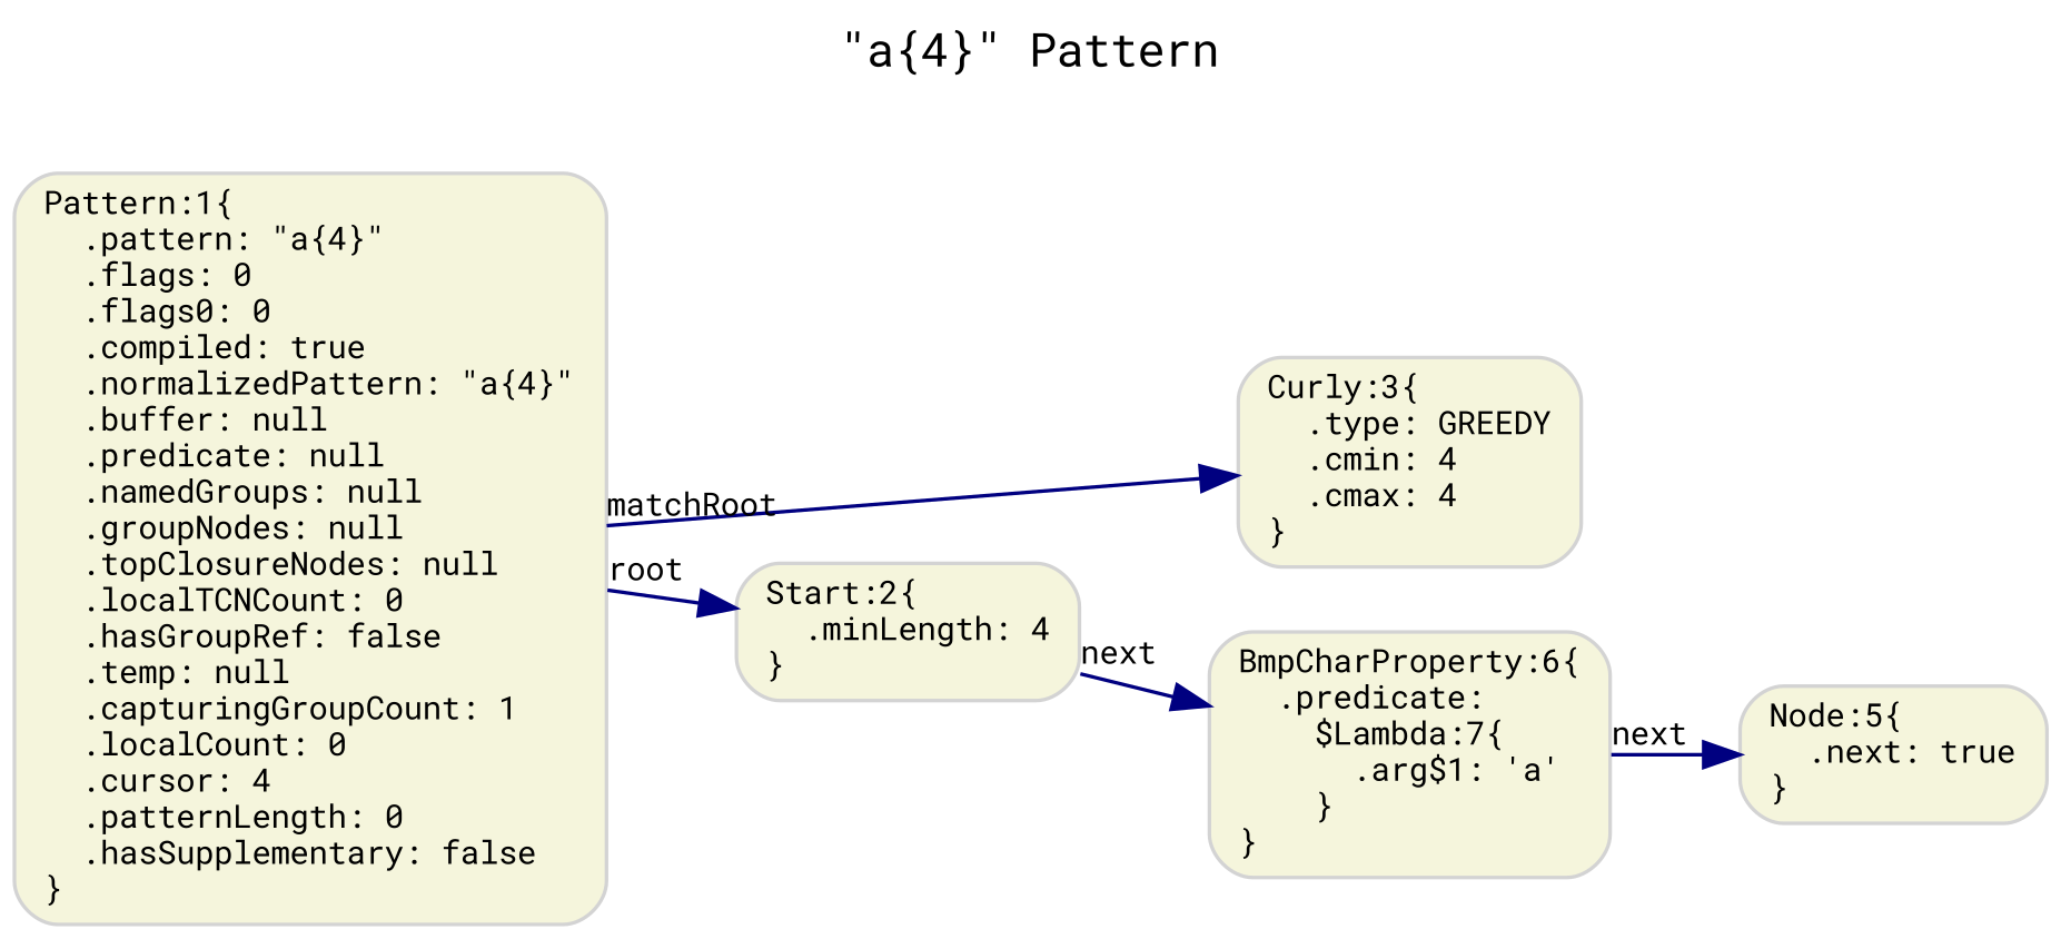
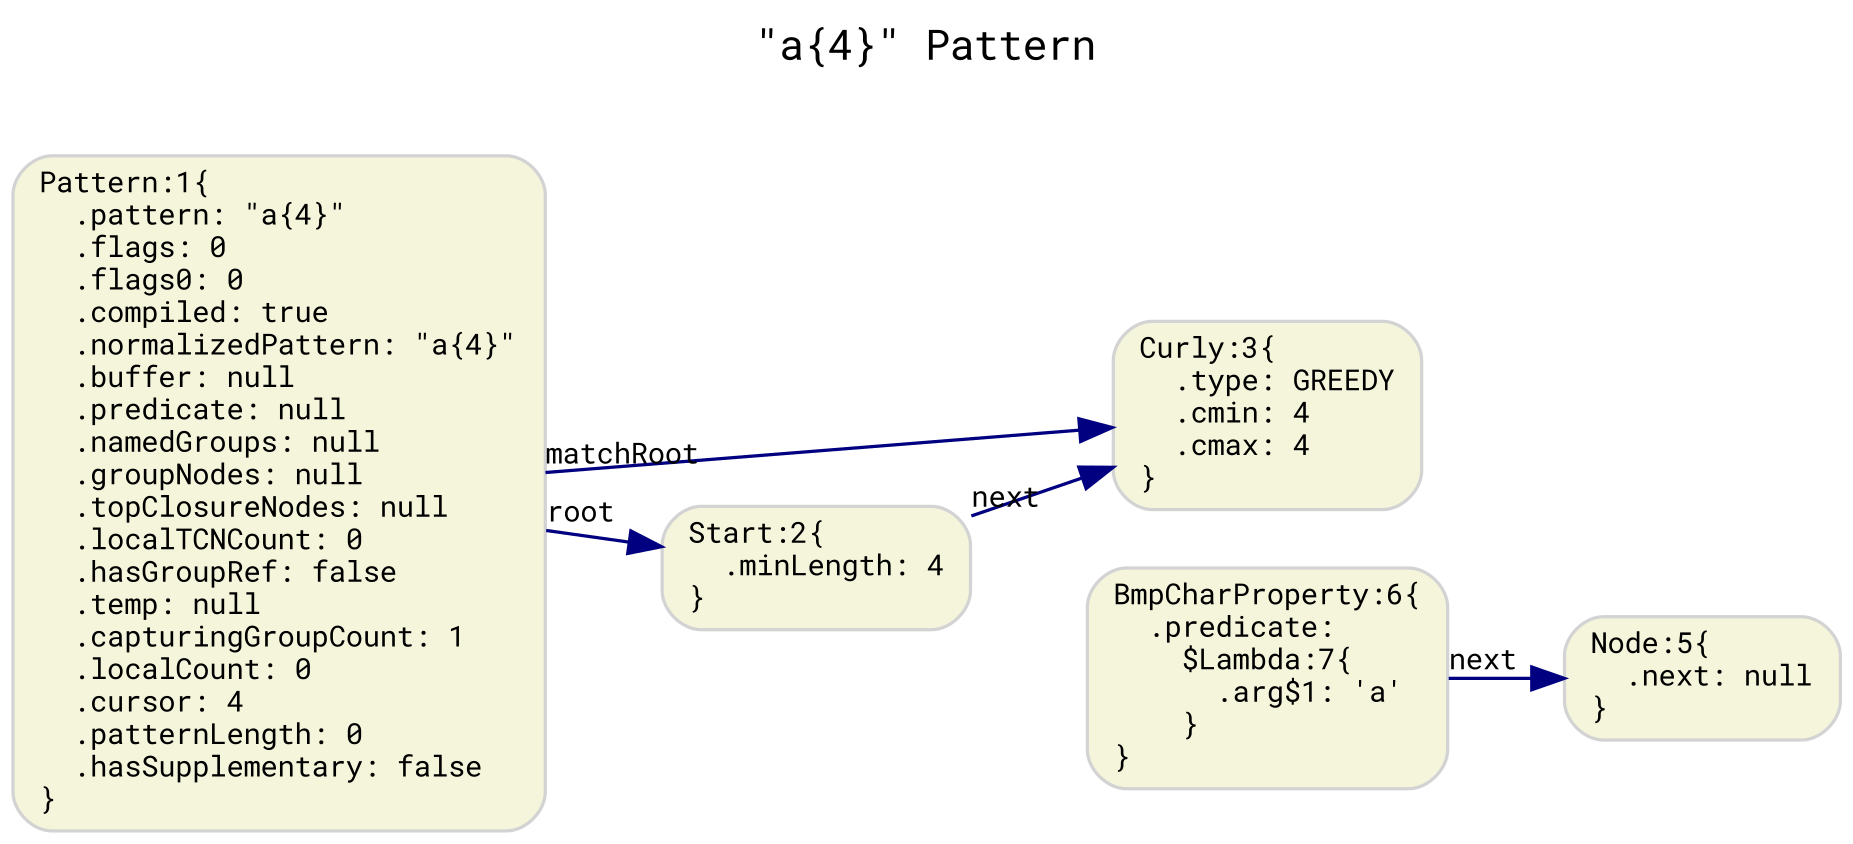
  digraph {
    fontname="Roboto Mono"
    fontsize=13
    label="\"a\{4\}\" Pattern\l"
    labelloc=t
    rankdir=LR
    node [color=LightGray fillcolor=Beige fontname="Roboto Mono" fontsize=9 shape=box style="rounded,filled"]
    edge [color=Navy fontname="Roboto Mono" fontsize=9 taillabel=next]
    n1 [label="Pattern:1\{\l  .pattern: \"a\{4\}\"\l  .flags: 0\l  .flags0: 0\l  .compiled: true\l  .normalizedPattern: \"a\{4\}\"\l  .buffer: null\l  .predicate: null\l  .namedGroups: null\l  .groupNodes: null\l  .topClosureNodes: null\l  .localTCNCount: 0\l  .hasGroupRef: false\l  .temp: null\l  .capturingGroupCount: 1\l  .localCount: 0\l  .cursor: 4\l  .patternLength: 0\l  .hasSupplementary: false\l\}\l"]
    n2 [label="Start:2\{\l  .minLength: 4\l\}\l"]
    n3 [label="Curly:3\{\l  .type: GREEDY\l  .cmin: 4\l  .cmax: 4\l\}\l"]
    n4 [label="BmpCharProperty:6\{\l  .predicate:\l    $Lambda:7\{\l      .arg$1: 'a'\l    \}\l\}\l"]
-   n5 [label="Node:5\{\l  .next: true\l\}\l"]
+   n5 [label="Node:5\{\l  .next: null\l\}\l"]
    n1 -> n2 [taillabel=root]
    n1 -> n3 [taillabel=matchRoot]
-   n2 -> n4
+   n2 -> n3
    n4 -> n5
  }
